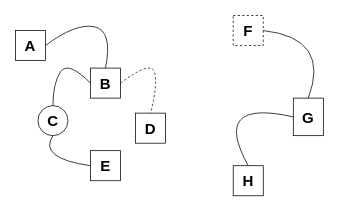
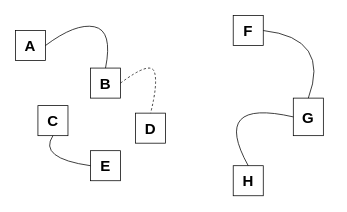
  <mxCell id="0" />
  <mxCell id="1" parent="0" />
  <mxCell id="2" value="&lt;b&gt;&lt;font style=&quot;font-size: 20px&quot;&gt;A&lt;/font&gt;&lt;/b&gt;" style="rounded=0;whiteSpace=wrap;html=1;" vertex="1" parent="1"><mxGeometry x="20" y="40" width="40" height="40" as="geometry" /></mxCell>
- <mxCell id="3" value="&lt;b&gt;&lt;font style=&quot;font-size: 20px&quot;&gt;C&lt;/font&gt;&lt;/b&gt;" style="ellipse;whiteSpace=wrap;html=1;" vertex="1" parent="1"><mxGeometry x="50" y="140" width="40" height="40" as="geometry" /></mxCell>
+ <mxCell id="3" value="&lt;b&gt;&lt;font style=&quot;font-size: 20px&quot;&gt;C&lt;/font&gt;&lt;/b&gt;" style="rounded=0;whiteSpace=wrap;html=1;" vertex="1" parent="1"><mxGeometry x="50" y="140" width="40" height="40" as="geometry" /></mxCell>
  <mxCell id="4" value="&lt;b&gt;&lt;font style=&quot;font-size: 20px&quot;&gt;B&lt;/font&gt;&lt;/b&gt;" style="rounded=0;whiteSpace=wrap;html=1;" vertex="1" parent="1"><mxGeometry x="120" y="90" width="40" height="40" as="geometry" /></mxCell>
  <mxCell id="5" value="&lt;b&gt;&lt;font style=&quot;font-size: 20px&quot;&gt;D&lt;/font&gt;&lt;/b&gt;" style="rounded=0;whiteSpace=wrap;html=1;" vertex="1" parent="1"><mxGeometry x="180" y="150" width="40" height="40" as="geometry" /></mxCell>
- <mxCell id="6" value="&lt;b&gt;&lt;font style=&quot;font-size: 20px&quot;&gt;F&lt;/font&gt;&lt;/b&gt;" style="rounded=0;whiteSpace=wrap;html=1;dashed=1;" vertex="1" parent="1"><mxGeometry x="310" y="20" width="40" height="40" as="geometry" /></mxCell>
+ <mxCell id="6" value="&lt;b&gt;&lt;font style=&quot;font-size: 20px&quot;&gt;F&lt;/font&gt;&lt;/b&gt;" style="rounded=0;whiteSpace=wrap;html=1;" vertex="1" parent="1"><mxGeometry x="310" y="20" width="40" height="40" as="geometry" /></mxCell>
  <mxCell id="7" value="&lt;b&gt;&lt;font style=&quot;font-size: 20px&quot;&gt;G&lt;/font&gt;&lt;/b&gt;" style="rounded=0;whiteSpace=wrap;html=1;" vertex="1" parent="1"><mxGeometry x="390" y="130" width="40" height="50" as="geometry" /></mxCell>
  <mxCell id="8" value="&lt;b&gt;&lt;font style=&quot;font-size: 20px&quot;&gt;H&lt;/font&gt;&lt;/b&gt;" style="rounded=0;whiteSpace=wrap;html=1;" vertex="1" parent="1"><mxGeometry x="310" y="220" width="40" height="40" as="geometry" /></mxCell>
  <mxCell id="9" value="&lt;b&gt;&lt;font style=&quot;font-size: 20px&quot;&gt;E&lt;/font&gt;&lt;/b&gt;" style="rounded=0;whiteSpace=wrap;html=1;" vertex="1" parent="1"><mxGeometry x="120" y="200" width="40" height="40" as="geometry" /></mxCell>
  <mxCell id="10" value="" style="curved=1;endArrow=none;html=1;rounded=0;fontSize=20;exitX=1;exitY=0.5;exitDx=0;exitDy=0;entryX=0.5;entryY=0;entryDx=0;entryDy=0;endFill=0;" edge="1" parent="1" source="2" target="4"><mxGeometry width="50" height="50" relative="1" as="geometry"><mxPoint x="60" y="370" as="sourcePoint" /><mxPoint x="110" y="320" as="targetPoint" /><Array as="points"><mxPoint x="100" y="30" /><mxPoint x="150" y="40" /></Array></mxGeometry></mxCell>
- <mxCell id="11" value="" style="curved=1;endArrow=none;html=1;rounded=0;fontSize=20;exitX=0;exitY=0.5;exitDx=0;exitDy=0;entryX=0.5;entryY=0;entryDx=0;entryDy=0;endFill=0;" edge="1" parent="1" source="4" target="3"><mxGeometry width="50" height="50" relative="1" as="geometry"><mxPoint x="-50" y="150" as="sourcePoint" /><mxPoint x="0" y="100" as="targetPoint" /><Array as="points"><mxPoint x="90" y="80" /><mxPoint x="70" y="110" /></Array></mxGeometry></mxCell>
  <mxCell id="12" value="" style="curved=1;endArrow=none;html=1;rounded=0;fontSize=20;exitX=1;exitY=0.5;exitDx=0;exitDy=0;entryX=0.5;entryY=0;entryDx=0;entryDy=0;endFill=0;dashed=1;" edge="1" parent="1" source="4" target="5"><mxGeometry width="50" height="50" relative="1" as="geometry"><mxPoint x="180" y="130" as="sourcePoint" /><mxPoint x="230" y="80" as="targetPoint" /><Array as="points"><mxPoint x="200" y="80" /><mxPoint x="210" y="110" /></Array></mxGeometry></mxCell>
  <mxCell id="13" value="" style="curved=1;endArrow=none;html=1;rounded=0;fontSize=20;exitX=0.5;exitY=1;exitDx=0;exitDy=0;entryX=0;entryY=0.5;entryDx=0;entryDy=0;endFill=0;" edge="1" parent="1" source="3" target="9"><mxGeometry width="50" height="50" relative="1" as="geometry"><mxPoint x="450" y="390" as="sourcePoint" /><mxPoint x="500" y="340" as="targetPoint" /><Array as="points"><mxPoint x="50" y="210" /></Array></mxGeometry></mxCell>
  <mxCell id="14" value="" style="curved=1;endArrow=none;html=1;rounded=0;fontSize=20;exitX=1;exitY=0.5;exitDx=0;exitDy=0;entryX=0.5;entryY=0;entryDx=0;entryDy=0;endFill=0;" edge="1" parent="1" source="6" target="7"><mxGeometry width="50" height="50" relative="1" as="geometry"><mxPoint x="450" y="390" as="sourcePoint" /><mxPoint x="500" y="340" as="targetPoint" /><Array as="points"><mxPoint x="440" y="50" /></Array></mxGeometry></mxCell>
  <mxCell id="15" value="" style="curved=1;endArrow=none;html=1;rounded=0;fontSize=20;exitX=0;exitY=0.5;exitDx=0;exitDy=0;entryX=0.5;entryY=0;entryDx=0;entryDy=0;endFill=0;" edge="1" parent="1" source="7" target="8"><mxGeometry width="50" height="50" relative="1" as="geometry"><mxPoint x="450" y="390" as="sourcePoint" /><mxPoint x="500" y="340" as="targetPoint" /><Array as="points"><mxPoint x="280" y="130" /></Array></mxGeometry></mxCell>
